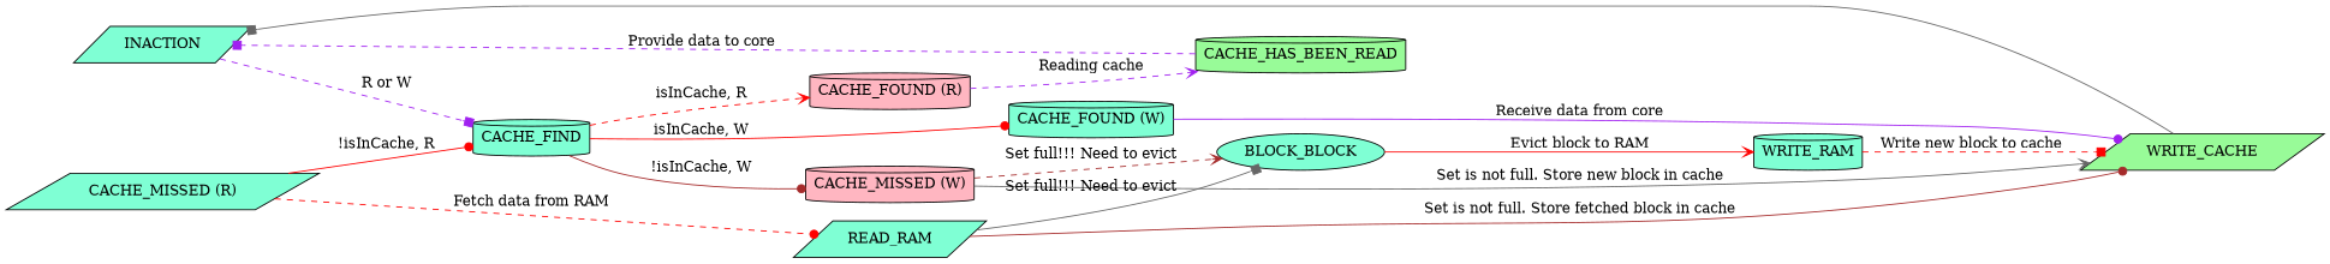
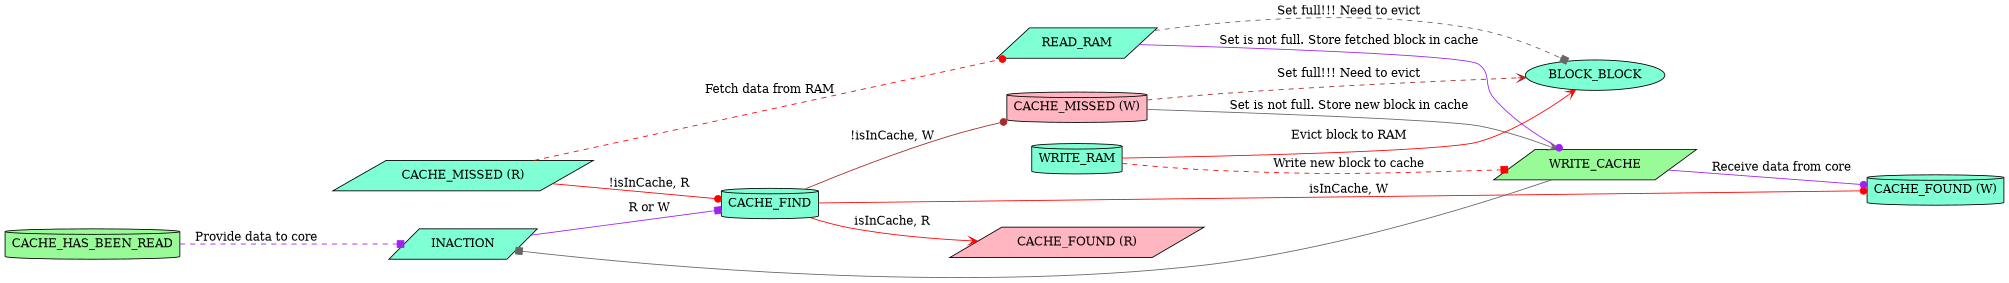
  digraph {
    rankdir=LR
    node [fillcolor=aquamarine shape=cylinder style=filled]
    edge [arrowhead=dot color=red style=solid]
    n1 [label=INACTION shape=parallelogram]
    n2 [label=CACHE_FIND]
-   n3 [fillcolor=lightpink label="CACHE_FOUND (R)"]
+   n3 [fillcolor=lightpink label="CACHE_FOUND (R)" shape=parallelogram]
    n4 [label="CACHE_FOUND (W)"]
    n5 [fillcolor=lightpink label="CACHE_MISSED (W)"]
    n6 [fillcolor=palegreen label=CACHE_HAS_BEEN_READ]
    n7 [fillcolor=palegreen label=WRITE_CACHE shape=parallelogram]
    n8 [label="CACHE_MISSED (R)" shape=parallelogram]
    n9 [label=READ_RAM shape=parallelogram]
    n10 [label=BLOCK_BLOCK shape=ellipse]
    n11 [label=WRITE_RAM]
-   n1 -> n2 [arrowhead=box color=purple label="R or W" style=dashed]
-   n2 -> n3 [arrowhead=vee label="isInCache, R" style=dashed]
+   n1 -> n2 [arrowhead=box color=purple label="R or W"]
+   n2 -> n3 [arrowhead=vee label="isInCache, R"]
    n2 -> n4 [label="isInCache, W"]
    n2 -> n5 [color=brown label="!isInCache, W"]
-   n3 -> n6 [arrowhead=vee color=purple label="Reading cache" style=dashed]
-   n4 -> n7 [color=purple label="Receive data from core"]
+   n7 -> n4 [color=purple label="Receive data from core"]
    n5 -> n7 [arrowhead=vee color=gray40 label="Set is not full. Store new block in cache"]
    n5 -> n10 [arrowhead=vee color=brown label="Set full!!! Need to evict" style=dashed]
    n6 -> n1 [arrowhead=box color=purple label="Provide data to core" style=dashed]
    n7 -> n1 [arrowhead=box color=gray40]
    n8 -> n2 [label="!isInCache, R"]
    n8 -> n9 [label="Fetch data from RAM" style=dashed]
-   n9 -> n7 [color=brown label="Set is not full. Store fetched block in cache"]
-   n9 -> n10 [arrowhead=box color=gray40 label="Set full!!! Need to evict"]
-   n10 -> n11 [arrowhead=vee label="Evict block to RAM"]
+   n9 -> n7 [color=purple label="Set is not full. Store fetched block in cache"]
+   n9 -> n10 [arrowhead=box color=gray40 label="Set full!!! Need to evict" style=dashed]
+   n11 -> n10 [arrowhead=vee label="Evict block to RAM"]
    n11 -> n7 [arrowhead=box label="Write new block to cache" style=dashed]
  }
